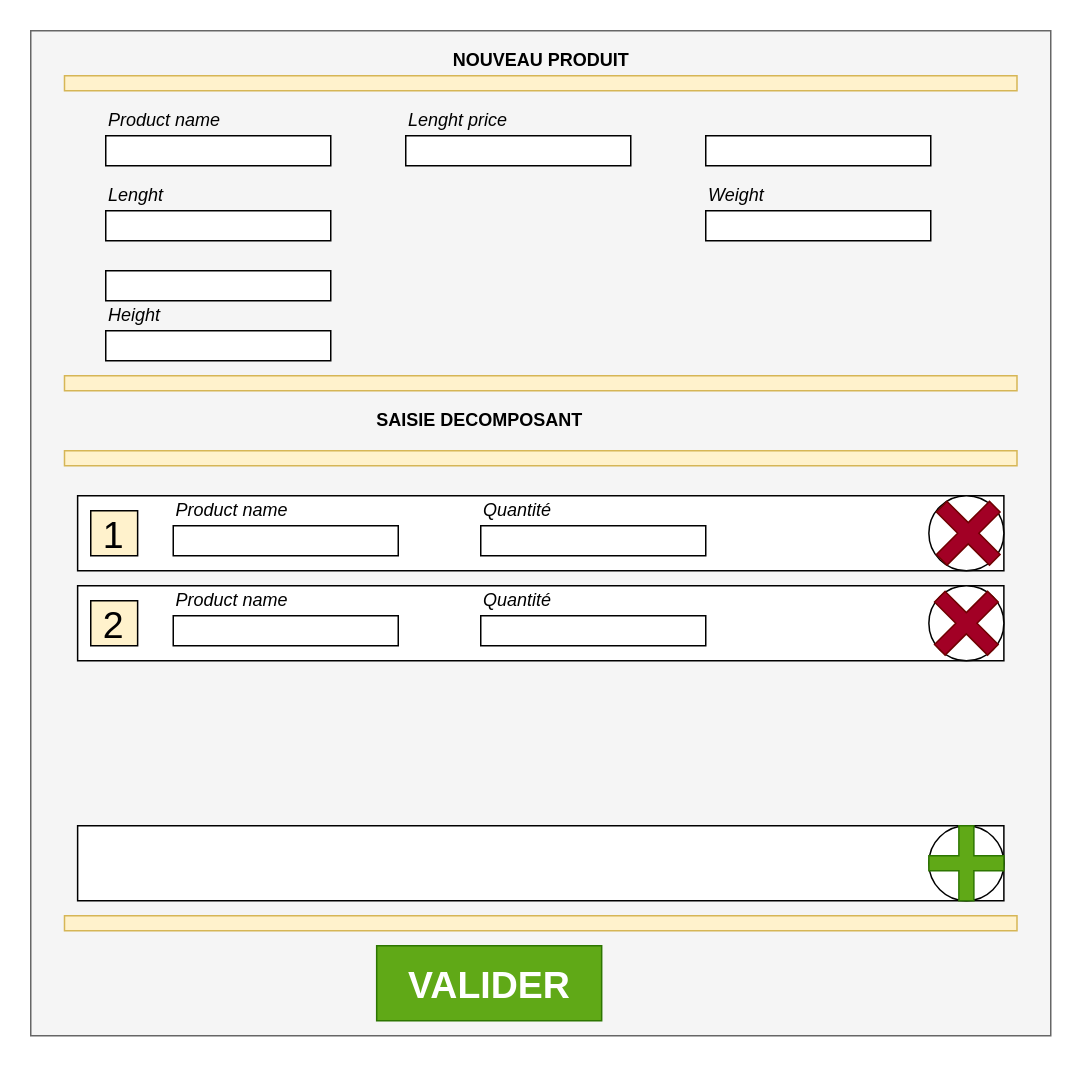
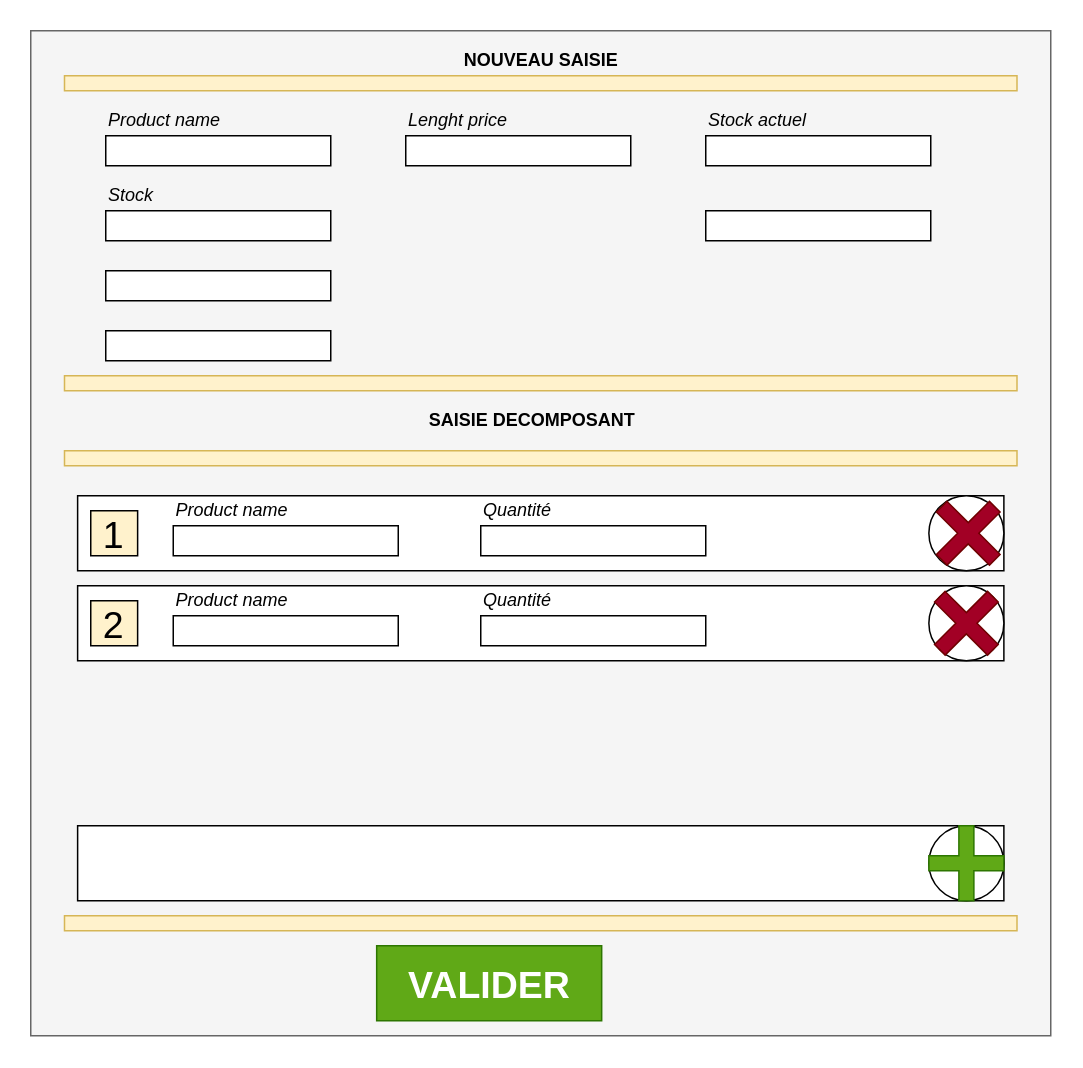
  <mxCell id="0" />
  <mxCell id="1" parent="0" />
  <mxCell id="2" value="" style="rounded=0;whiteSpace=wrap;html=1;fillColor=#f5f5f5;fontColor=#333333;strokeColor=#666666;" vertex="1" parent="1"><mxGeometry x="20" y="20" width="680" height="670" as="geometry" /></mxCell>
  <mxCell id="3" value="" style="rounded=0;whiteSpace=wrap;html=1;" vertex="1" parent="1"><mxGeometry x="470" y="90" width="150" height="20" as="geometry" /></mxCell>
- <mxCell id="5" value="Lenght" style="text;html=1;align=left;verticalAlign=middle;resizable=0;points=[];autosize=1;strokeColor=none;fillColor=none;fontStyle=2" vertex="1" parent="1"><mxGeometry x="70" y="120" width="50" height="20" as="geometry" /></mxCell>
+ <mxCell id="4" value="Stock actuel" style="text;html=1;align=left;verticalAlign=middle;resizable=0;points=[];autosize=1;strokeColor=none;fillColor=none;fontStyle=2" vertex="1" parent="1"><mxGeometry x="470" y="70" width="80" height="20" as="geometry" /></mxCell>
+ <mxCell id="5" value="Stock" style="text;html=1;align=left;verticalAlign=middle;resizable=0;points=[];autosize=1;strokeColor=none;fillColor=none;fontStyle=2" vertex="1" parent="1"><mxGeometry x="70" y="120" width="50" height="20" as="geometry" /></mxCell>
  <mxCell id="6" value="" style="rounded=0;whiteSpace=wrap;html=1;" vertex="1" parent="1"><mxGeometry x="70" y="220" width="150" height="20" as="geometry" /></mxCell>
  <mxCell id="7" value="" style="rounded=0;whiteSpace=wrap;html=1;" vertex="1" parent="1"><mxGeometry x="70" y="140" width="150" height="20" as="geometry" /></mxCell>
  <mxCell id="8" value="" style="rounded=0;whiteSpace=wrap;html=1;" vertex="1" parent="1"><mxGeometry x="70" y="180" width="150" height="20" as="geometry" /></mxCell>
- <mxCell id="9" value="Height" style="text;html=1;align=left;verticalAlign=middle;resizable=0;points=[];autosize=1;strokeColor=none;fillColor=none;fontStyle=2" vertex="1" parent="1"><mxGeometry x="70" y="200" width="50" height="20" as="geometry" /></mxCell>
  <mxCell id="10" value="" style="rounded=0;whiteSpace=wrap;html=1;" vertex="1" parent="1"><mxGeometry x="470" y="140" width="150" height="20" as="geometry" /></mxCell>
- <mxCell id="11" value="Weight" style="text;html=1;align=left;verticalAlign=middle;resizable=0;points=[];autosize=1;strokeColor=none;fillColor=none;fontStyle=2" vertex="1" parent="1"><mxGeometry x="470" y="120" width="50" height="20" as="geometry" /></mxCell>
  <mxCell id="12" value="Product name" style="text;html=1;align=left;verticalAlign=middle;resizable=0;points=[];autosize=1;strokeColor=none;fillColor=none;fontStyle=2" vertex="1" parent="1"><mxGeometry x="70" y="70" width="90" height="20" as="geometry" /></mxCell>
  <mxCell id="13" value="" style="rounded=0;whiteSpace=wrap;html=1;" vertex="1" parent="1"><mxGeometry x="70" y="90" width="150" height="20" as="geometry" /></mxCell>
  <mxCell id="14" value="Lenght price" style="text;html=1;align=left;verticalAlign=middle;resizable=0;points=[];autosize=1;strokeColor=none;fillColor=none;fontStyle=2" vertex="1" parent="1"><mxGeometry x="270" y="70" width="90" height="20" as="geometry" /></mxCell>
  <mxCell id="15" value="" style="rounded=0;whiteSpace=wrap;html=1;" vertex="1" parent="1"><mxGeometry x="270" y="90" width="150" height="20" as="geometry" /></mxCell>
  <mxCell id="16" value="" style="rounded=0;whiteSpace=wrap;html=1;fillColor=#fff2cc;strokeColor=#d6b656;" vertex="1" parent="1"><mxGeometry x="42.5" y="50" width="635" height="10" as="geometry" /></mxCell>
- <mxCell id="17" value="&lt;div&gt;NOUVEAU PRODUIT&lt;br&gt;&lt;/div&gt;" style="text;html=1;align=center;verticalAlign=middle;resizable=0;points=[];autosize=1;strokeColor=none;fillColor=none;fontStyle=1" vertex="1" parent="1"><mxGeometry x="295" y="30" width="130" height="20" as="geometry" /></mxCell>
+ <mxCell id="17" value="&lt;div&gt;NOUVEAU SAISIE&lt;br&gt;&lt;/div&gt;" style="text;html=1;align=center;verticalAlign=middle;resizable=0;points=[];autosize=1;strokeColor=none;fillColor=none;fontStyle=1" vertex="1" parent="1"><mxGeometry x="295" y="30" width="130" height="20" as="geometry" /></mxCell>
  <mxCell id="18" value="" style="rounded=0;whiteSpace=wrap;html=1;fillColor=#fff2cc;strokeColor=#d6b656;" vertex="1" parent="1"><mxGeometry x="42.5" y="250" width="635" height="10" as="geometry" /></mxCell>
  <mxCell id="19" value="" style="rounded=0;whiteSpace=wrap;html=1;fillColor=#fff2cc;strokeColor=#d6b656;" vertex="1" parent="1"><mxGeometry x="42.5" y="300" width="635" height="10" as="geometry" /></mxCell>
- <mxCell id="20" value="SAISIE DECOMPOSANT" style="text;html=1;align=center;verticalAlign=middle;resizable=0;points=[];autosize=1;strokeColor=none;fillColor=none;fontStyle=1" vertex="1" parent="1"><mxGeometry x="244" y="270" width="150" height="20" as="geometry" /></mxCell>
+ <mxCell id="20" value="SAISIE DECOMPOSANT" style="text;html=1;align=center;verticalAlign=middle;resizable=0;points=[];autosize=1;strokeColor=none;fillColor=none;fontStyle=1" vertex="1" parent="1"><mxGeometry x="279" y="270" width="150" height="20" as="geometry" /></mxCell>
  <mxCell id="21" value="" style="rounded=0;whiteSpace=wrap;html=1;fillColor=#fff2cc;strokeColor=#d6b656;" vertex="1" parent="1"><mxGeometry x="42.5" y="610" width="635" height="10" as="geometry" /></mxCell>
  <mxCell id="22" value="" style="rounded=0;whiteSpace=wrap;html=1;" vertex="1" parent="1"><mxGeometry x="51.25" y="550" width="617.5" height="50" as="geometry" /></mxCell>
  <mxCell id="23" value="" style="ellipse;whiteSpace=wrap;html=1;aspect=fixed;" vertex="1" parent="1"><mxGeometry x="618.75" y="550" width="50" height="50" as="geometry" /></mxCell>
  <mxCell id="24" value="" style="shape=cross;whiteSpace=wrap;html=1;fillColor=#60a917;strokeColor=#2D7600;fontColor=#ffffff;" vertex="1" parent="1"><mxGeometry x="618.75" y="550" width="50" height="50" as="geometry" /></mxCell>
  <mxCell id="25" value="" style="rounded=0;whiteSpace=wrap;html=1;" vertex="1" parent="1"><mxGeometry x="51.25" y="330" width="617.5" height="50" as="geometry" /></mxCell>
  <mxCell id="26" value="" style="rounded=0;whiteSpace=wrap;html=1;" vertex="1" parent="1"><mxGeometry x="115" y="350" width="150" height="20" as="geometry" /></mxCell>
  <mxCell id="27" value="Product name" style="text;html=1;align=left;verticalAlign=middle;resizable=0;points=[];autosize=1;strokeColor=none;fillColor=none;fontStyle=2" vertex="1" parent="1"><mxGeometry x="115" y="330" width="90" height="20" as="geometry" /></mxCell>
  <mxCell id="28" value="1" style="rounded=0;whiteSpace=wrap;html=1;fontSize=25;fillColor=#fff2cc;" vertex="1" parent="1"><mxGeometry x="60" y="340" width="31.25" height="30" as="geometry" /></mxCell>
  <mxCell id="29" value="" style="rounded=0;whiteSpace=wrap;html=1;" vertex="1" parent="1"><mxGeometry x="51.25" y="390" width="617.5" height="50" as="geometry" /></mxCell>
  <mxCell id="30" value="" style="rounded=0;whiteSpace=wrap;html=1;" vertex="1" parent="1"><mxGeometry x="115" y="410" width="150" height="20" as="geometry" /></mxCell>
  <mxCell id="31" value="Product name" style="text;html=1;align=left;verticalAlign=middle;resizable=0;points=[];autosize=1;strokeColor=none;fillColor=none;fontStyle=2" vertex="1" parent="1"><mxGeometry x="115" y="390" width="90" height="20" as="geometry" /></mxCell>
  <mxCell id="32" value="2" style="rounded=0;whiteSpace=wrap;html=1;fontSize=25;fillColor=#fff2cc;" vertex="1" parent="1"><mxGeometry x="60" y="400" width="31.25" height="30" as="geometry" /></mxCell>
  <mxCell id="33" value="" style="rounded=0;whiteSpace=wrap;html=1;" vertex="1" parent="1"><mxGeometry x="320" y="350" width="150" height="20" as="geometry" /></mxCell>
  <mxCell id="34" value="Quantité" style="text;html=1;align=left;verticalAlign=middle;resizable=0;points=[];autosize=1;strokeColor=none;fillColor=none;fontStyle=2" vertex="1" parent="1"><mxGeometry x="320" y="330" width="60" height="20" as="geometry" /></mxCell>
  <mxCell id="35" value="" style="rounded=0;whiteSpace=wrap;html=1;" vertex="1" parent="1"><mxGeometry x="320" y="410" width="150" height="20" as="geometry" /></mxCell>
  <mxCell id="36" value="Quantité" style="text;html=1;align=left;verticalAlign=middle;resizable=0;points=[];autosize=1;strokeColor=none;fillColor=none;fontStyle=2" vertex="1" parent="1"><mxGeometry x="320" y="390" width="60" height="20" as="geometry" /></mxCell>
  <mxCell id="37" value="&lt;font style=&quot;font-size: 25px&quot;&gt;&lt;b&gt;VALIDER&lt;/b&gt;&lt;/font&gt;" style="rounded=0;whiteSpace=wrap;html=1;fillColor=#60a917;fontColor=#ffffff;strokeColor=#2D7600;" vertex="1" parent="1"><mxGeometry x="250.62" y="630" width="150" height="50" as="geometry" /></mxCell>
  <mxCell id="38" value="" style="ellipse;whiteSpace=wrap;html=1;aspect=fixed;" vertex="1" parent="1"><mxGeometry x="618.75" y="330" width="50" height="50" as="geometry" /></mxCell>
  <mxCell id="39" value="" style="ellipse;whiteSpace=wrap;html=1;aspect=fixed;" vertex="1" parent="1"><mxGeometry x="618.75" y="390" width="50" height="50" as="geometry" /></mxCell>
  <mxCell id="40" value="" style="shape=cross;whiteSpace=wrap;html=1;fillColor=#a20025;strokeColor=#6F0000;fontColor=#ffffff;rotation=45;" vertex="1" parent="1"><mxGeometry x="618.75" y="390" width="50" height="50" as="geometry" /></mxCell>
  <mxCell id="41" value="" style="shape=cross;whiteSpace=wrap;html=1;fillColor=#a20025;strokeColor=#6F0000;fontColor=#ffffff;rotation=45;" vertex="1" parent="1"><mxGeometry x="620" y="330" width="50" height="50" as="geometry" /></mxCell>
